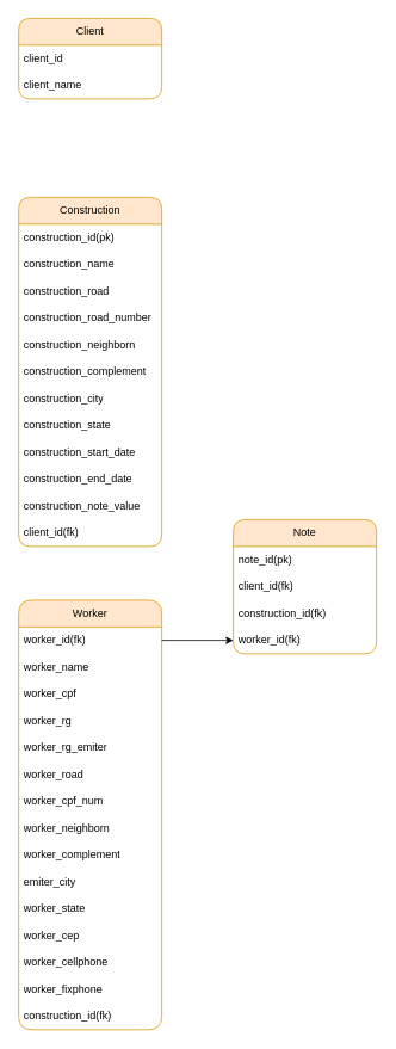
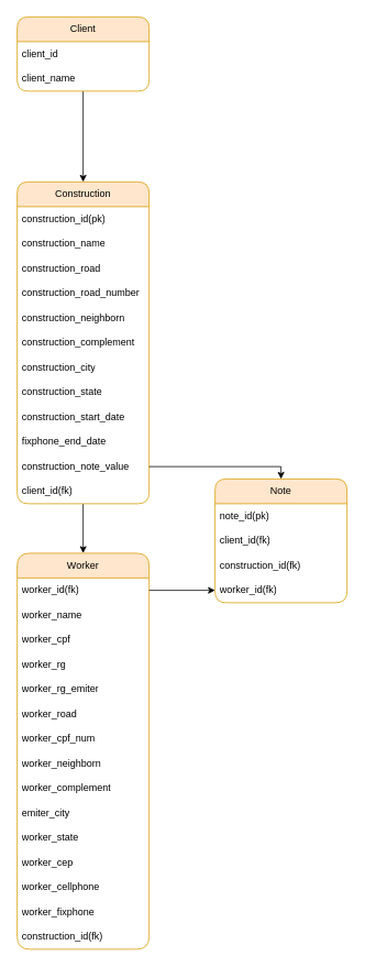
  <mxCell id="0" />
  <mxCell id="1" parent="0" />
+ <mxCell id="2" value="" style="edgeStyle=orthogonalEdgeStyle;rounded=0;orthogonalLoop=1;jettySize=auto;html=1;entryX=0.5;entryY=0;entryDx=0;entryDy=0;" edge="1" parent="1" source="3" target="7"><mxGeometry relative="1" as="geometry"><Array as="points"><mxPoint x="100" y="190" /><mxPoint x="100" y="190" /></Array></mxGeometry></mxCell>
  <mxCell id="3" value="Client" style="swimlane;fontStyle=0;childLayout=stackLayout;horizontal=1;startSize=30;horizontalStack=0;resizeParent=1;resizeParentMax=0;resizeLast=0;collapsible=1;marginBottom=0;whiteSpace=wrap;html=1;fillColor=#ffe6cc;strokeColor=#d79b00;gradientColor=none;swimlaneFillColor=default;rounded=1;" vertex="1" parent="1"><mxGeometry x="20" y="20" width="160" height="90" as="geometry" /></mxCell>
  <mxCell id="4" value="client_id" style="text;strokeColor=none;fillColor=none;align=left;verticalAlign=middle;spacingLeft=4;spacingRight=4;overflow=hidden;points=[[0,0.5],[1,0.5]];portConstraint=eastwest;rotatable=0;whiteSpace=wrap;html=1;" vertex="1" parent="3"><mxGeometry y="30" width="160" height="30" as="geometry" /></mxCell>
  <mxCell id="5" value="client_name" style="text;strokeColor=none;fillColor=none;align=left;verticalAlign=middle;spacingLeft=4;spacingRight=4;overflow=hidden;points=[[0,0.5],[1,0.5]];portConstraint=eastwest;rotatable=0;whiteSpace=wrap;html=1;" vertex="1" parent="3"><mxGeometry y="60" width="160" height="30" as="geometry" /></mxCell>
+ <mxCell id="6" value="" style="edgeStyle=orthogonalEdgeStyle;rounded=0;orthogonalLoop=1;jettySize=auto;html=1;" edge="1" parent="1" source="7" target="20"><mxGeometry relative="1" as="geometry" /></mxCell>
  <mxCell id="7" value="Construction" style="swimlane;fontStyle=0;childLayout=stackLayout;horizontal=1;startSize=30;horizontalStack=0;resizeParent=1;resizeParentMax=0;resizeLast=0;collapsible=1;marginBottom=0;whiteSpace=wrap;html=1;fillColor=#ffe6cc;strokeColor=#d79b00;gradientColor=none;swimlaneFillColor=default;rounded=1;labelBackgroundColor=none;labelBorderColor=none;textShadow=0;" vertex="1" parent="1"><mxGeometry x="20" y="220" width="160" height="390" as="geometry"><mxRectangle x="160" y="300" width="60" height="30" as="alternateBounds" /></mxGeometry></mxCell>
  <mxCell id="8" value="construction_id(pk)" style="text;strokeColor=none;fillColor=none;align=left;verticalAlign=middle;spacingLeft=4;spacingRight=4;overflow=hidden;points=[[0,0.5],[1,0.5]];portConstraint=eastwest;rotatable=0;whiteSpace=wrap;html=1;" vertex="1" parent="7"><mxGeometry y="30" width="160" height="30" as="geometry" /></mxCell>
  <mxCell id="9" value="construction_name" style="text;strokeColor=none;fillColor=none;align=left;verticalAlign=middle;spacingLeft=4;spacingRight=4;overflow=hidden;points=[[0,0.5],[1,0.5]];portConstraint=eastwest;rotatable=0;whiteSpace=wrap;html=1;labelBackgroundColor=none;labelBorderColor=none;" vertex="1" parent="7"><mxGeometry y="60" width="160" height="30" as="geometry" /></mxCell>
  <mxCell id="10" value="construction_road" style="text;strokeColor=none;fillColor=none;align=left;verticalAlign=middle;spacingLeft=4;spacingRight=4;overflow=hidden;points=[[0,0.5],[1,0.5]];portConstraint=eastwest;rotatable=0;whiteSpace=wrap;html=1;" vertex="1" parent="7"><mxGeometry y="90" width="160" height="30" as="geometry" /></mxCell>
  <mxCell id="11" value="construction_road_&lt;span style=&quot;background-color: transparent; color: light-dark(rgb(0, 0, 0), rgb(255, 255, 255));&quot;&gt;number&lt;/span&gt;" style="text;strokeColor=none;fillColor=none;align=left;verticalAlign=middle;spacingLeft=4;spacingRight=4;overflow=hidden;points=[[0,0.5],[1,0.5]];portConstraint=eastwest;rotatable=0;whiteSpace=wrap;html=1;" vertex="1" parent="7"><mxGeometry y="120" width="160" height="30" as="geometry" /></mxCell>
  <mxCell id="12" value="construction_neighborn" style="text;strokeColor=none;fillColor=none;align=left;verticalAlign=middle;spacingLeft=4;spacingRight=4;overflow=hidden;points=[[0,0.5],[1,0.5]];portConstraint=eastwest;rotatable=0;whiteSpace=wrap;html=1;" vertex="1" parent="7"><mxGeometry y="150" width="160" height="30" as="geometry" /></mxCell>
  <mxCell id="13" value="construction_complement" style="text;strokeColor=none;fillColor=none;align=left;verticalAlign=middle;spacingLeft=4;spacingRight=4;overflow=hidden;points=[[0,0.5],[1,0.5]];portConstraint=eastwest;rotatable=0;whiteSpace=wrap;html=1;" vertex="1" parent="7"><mxGeometry y="180" width="160" height="30" as="geometry" /></mxCell>
  <mxCell id="14" value="construction_city" style="text;strokeColor=none;fillColor=none;align=left;verticalAlign=middle;spacingLeft=4;spacingRight=4;overflow=hidden;points=[[0,0.5],[1,0.5]];portConstraint=eastwest;rotatable=0;whiteSpace=wrap;html=1;" vertex="1" parent="7"><mxGeometry y="210" width="160" height="30" as="geometry" /></mxCell>
  <mxCell id="15" value="construction_state" style="text;strokeColor=none;fillColor=none;align=left;verticalAlign=middle;spacingLeft=4;spacingRight=4;overflow=hidden;points=[[0,0.5],[1,0.5]];portConstraint=eastwest;rotatable=0;whiteSpace=wrap;html=1;" vertex="1" parent="7"><mxGeometry y="240" width="160" height="30" as="geometry" /></mxCell>
  <mxCell id="16" value="construction_start_date" style="text;strokeColor=none;fillColor=none;align=left;verticalAlign=middle;spacingLeft=4;spacingRight=4;overflow=hidden;points=[[0,0.5],[1,0.5]];portConstraint=eastwest;rotatable=0;whiteSpace=wrap;html=1;" vertex="1" parent="7"><mxGeometry y="270" width="160" height="30" as="geometry" /></mxCell>
- <mxCell id="17" value="construction_end_date" style="text;strokeColor=none;fillColor=none;align=left;verticalAlign=middle;spacingLeft=4;spacingRight=4;overflow=hidden;points=[[0,0.5],[1,0.5]];portConstraint=eastwest;rotatable=0;whiteSpace=wrap;html=1;" vertex="1" parent="7"><mxGeometry y="300" width="160" height="30" as="geometry" /></mxCell>
+ <mxCell id="17" value="fixphone_end_date" style="text;strokeColor=none;fillColor=none;align=left;verticalAlign=middle;spacingLeft=4;spacingRight=4;overflow=hidden;points=[[0,0.5],[1,0.5]];portConstraint=eastwest;rotatable=0;whiteSpace=wrap;html=1;" vertex="1" parent="7"><mxGeometry y="300" width="160" height="30" as="geometry" /></mxCell>
  <mxCell id="18" value="construction_note_value" style="text;strokeColor=none;fillColor=none;align=left;verticalAlign=middle;spacingLeft=4;spacingRight=4;overflow=hidden;points=[[0,0.5],[1,0.5]];portConstraint=eastwest;rotatable=0;whiteSpace=wrap;html=1;" vertex="1" parent="7"><mxGeometry y="330" width="160" height="30" as="geometry" /></mxCell>
  <mxCell id="19" value="client_id(fk)" style="text;strokeColor=none;fillColor=none;align=left;verticalAlign=middle;spacingLeft=4;spacingRight=4;overflow=hidden;points=[[0,0.5],[1,0.5]];portConstraint=eastwest;rotatable=0;whiteSpace=wrap;html=1;" vertex="1" parent="7"><mxGeometry y="360" width="160" height="30" as="geometry" /></mxCell>
  <mxCell id="20" value="Worker" style="swimlane;fontStyle=0;childLayout=stackLayout;horizontal=1;startSize=30;horizontalStack=0;resizeParent=1;resizeParentMax=0;resizeLast=0;collapsible=1;marginBottom=0;whiteSpace=wrap;html=1;fillColor=#ffe6cc;strokeColor=#d79b00;gradientColor=none;swimlaneFillColor=default;rounded=1;labelBackgroundColor=none;labelBorderColor=none;textShadow=0;arcSize=17;" vertex="1" parent="1"><mxGeometry x="20" y="670" width="160" height="480" as="geometry"><mxRectangle x="160" y="300" width="60" height="30" as="alternateBounds" /></mxGeometry></mxCell>
  <mxCell id="21" value="worker_id(fk)" style="text;strokeColor=none;fillColor=none;align=left;verticalAlign=middle;spacingLeft=4;spacingRight=4;overflow=hidden;points=[[0,0.5],[1,0.5]];portConstraint=eastwest;rotatable=0;whiteSpace=wrap;html=1;" vertex="1" parent="20"><mxGeometry y="30" width="160" height="30" as="geometry" /></mxCell>
  <mxCell id="22" value="worker_name" style="text;strokeColor=none;fillColor=none;align=left;verticalAlign=middle;spacingLeft=4;spacingRight=4;overflow=hidden;points=[[0,0.5],[1,0.5]];portConstraint=eastwest;rotatable=0;whiteSpace=wrap;html=1;labelBackgroundColor=none;labelBorderColor=none;" vertex="1" parent="20"><mxGeometry y="60" width="160" height="30" as="geometry" /></mxCell>
  <mxCell id="23" value="worker_cpf" style="text;strokeColor=none;fillColor=none;align=left;verticalAlign=middle;spacingLeft=4;spacingRight=4;overflow=hidden;points=[[0,0.5],[1,0.5]];portConstraint=eastwest;rotatable=0;whiteSpace=wrap;html=1;" vertex="1" parent="20"><mxGeometry y="90" width="160" height="30" as="geometry" /></mxCell>
  <mxCell id="24" value="worker_rg" style="text;strokeColor=none;fillColor=none;align=left;verticalAlign=middle;spacingLeft=4;spacingRight=4;overflow=hidden;points=[[0,0.5],[1,0.5]];portConstraint=eastwest;rotatable=0;whiteSpace=wrap;html=1;" vertex="1" parent="20"><mxGeometry y="120" width="160" height="30" as="geometry" /></mxCell>
  <mxCell id="25" value="worker_rg_emiter" style="text;strokeColor=none;fillColor=none;align=left;verticalAlign=middle;spacingLeft=4;spacingRight=4;overflow=hidden;points=[[0,0.5],[1,0.5]];portConstraint=eastwest;rotatable=0;whiteSpace=wrap;html=1;" vertex="1" parent="20"><mxGeometry y="150" width="160" height="30" as="geometry" /></mxCell>
  <mxCell id="26" value="worker_road" style="text;strokeColor=none;fillColor=none;align=left;verticalAlign=middle;spacingLeft=4;spacingRight=4;overflow=hidden;points=[[0,0.5],[1,0.5]];portConstraint=eastwest;rotatable=0;whiteSpace=wrap;html=1;" vertex="1" parent="20"><mxGeometry y="180" width="160" height="30" as="geometry" /></mxCell>
  <mxCell id="27" value="worker_cpf_num" style="text;strokeColor=none;fillColor=none;align=left;verticalAlign=middle;spacingLeft=4;spacingRight=4;overflow=hidden;points=[[0,0.5],[1,0.5]];portConstraint=eastwest;rotatable=0;whiteSpace=wrap;html=1;" vertex="1" parent="20"><mxGeometry y="210" width="160" height="30" as="geometry" /></mxCell>
  <mxCell id="28" value="worker_neighborn" style="text;strokeColor=none;fillColor=none;align=left;verticalAlign=middle;spacingLeft=4;spacingRight=4;overflow=hidden;points=[[0,0.5],[1,0.5]];portConstraint=eastwest;rotatable=0;whiteSpace=wrap;html=1;" vertex="1" parent="20"><mxGeometry y="240" width="160" height="30" as="geometry" /></mxCell>
  <mxCell id="29" value="worker_complement" style="text;strokeColor=none;fillColor=none;align=left;verticalAlign=middle;spacingLeft=4;spacingRight=4;overflow=hidden;points=[[0,0.5],[1,0.5]];portConstraint=eastwest;rotatable=0;whiteSpace=wrap;html=1;" vertex="1" parent="20"><mxGeometry y="270" width="160" height="30" as="geometry" /></mxCell>
  <mxCell id="30" value="emiter_city" style="text;strokeColor=none;fillColor=none;align=left;verticalAlign=middle;spacingLeft=4;spacingRight=4;overflow=hidden;points=[[0,0.5],[1,0.5]];portConstraint=eastwest;rotatable=0;whiteSpace=wrap;html=1;" vertex="1" parent="20"><mxGeometry y="300" width="160" height="30" as="geometry" /></mxCell>
  <mxCell id="31" value="worker_state" style="text;strokeColor=none;fillColor=none;align=left;verticalAlign=middle;spacingLeft=4;spacingRight=4;overflow=hidden;points=[[0,0.5],[1,0.5]];portConstraint=eastwest;rotatable=0;whiteSpace=wrap;html=1;" vertex="1" parent="20"><mxGeometry y="330" width="160" height="30" as="geometry" /></mxCell>
  <mxCell id="32" value="worker_cep" style="text;strokeColor=none;fillColor=none;align=left;verticalAlign=middle;spacingLeft=4;spacingRight=4;overflow=hidden;points=[[0,0.5],[1,0.5]];portConstraint=eastwest;rotatable=0;whiteSpace=wrap;html=1;" vertex="1" parent="20"><mxGeometry y="360" width="160" height="30" as="geometry" /></mxCell>
  <mxCell id="33" value="worker_cellphone" style="text;strokeColor=none;fillColor=none;align=left;verticalAlign=middle;spacingLeft=4;spacingRight=4;overflow=hidden;points=[[0,0.5],[1,0.5]];portConstraint=eastwest;rotatable=0;whiteSpace=wrap;html=1;" vertex="1" parent="20"><mxGeometry y="390" width="160" height="30" as="geometry" /></mxCell>
  <mxCell id="34" value="worker_fixphone" style="text;strokeColor=none;fillColor=none;align=left;verticalAlign=middle;spacingLeft=4;spacingRight=4;overflow=hidden;points=[[0,0.5],[1,0.5]];portConstraint=eastwest;rotatable=0;whiteSpace=wrap;html=1;" vertex="1" parent="20"><mxGeometry y="420" width="160" height="30" as="geometry" /></mxCell>
  <mxCell id="35" value="construction_id(fk)" style="text;strokeColor=none;fillColor=none;align=left;verticalAlign=middle;spacingLeft=4;spacingRight=4;overflow=hidden;points=[[0,0.5],[1,0.5]];portConstraint=eastwest;rotatable=0;whiteSpace=wrap;html=1;" vertex="1" parent="20"><mxGeometry y="450" width="160" height="30" as="geometry" /></mxCell>
  <mxCell id="36" value="Note" style="swimlane;fontStyle=0;childLayout=stackLayout;horizontal=1;startSize=30;horizontalStack=0;resizeParent=1;resizeParentMax=0;resizeLast=0;collapsible=1;marginBottom=0;whiteSpace=wrap;html=1;fillColor=#ffe6cc;strokeColor=#d79b00;gradientColor=none;swimlaneFillColor=default;rounded=1;labelBackgroundColor=none;labelBorderColor=none;textShadow=0;" vertex="1" parent="1"><mxGeometry x="260" y="580" width="160" height="150" as="geometry"><mxRectangle x="160" y="300" width="60" height="30" as="alternateBounds" /></mxGeometry></mxCell>
  <mxCell id="37" value="note_id(pk)" style="text;strokeColor=none;fillColor=none;align=left;verticalAlign=middle;spacingLeft=4;spacingRight=4;overflow=hidden;points=[[0,0.5],[1,0.5]];portConstraint=eastwest;rotatable=0;whiteSpace=wrap;html=1;" vertex="1" parent="36"><mxGeometry y="30" width="160" height="30" as="geometry" /></mxCell>
  <mxCell id="38" value="client_id(fk)" style="text;strokeColor=none;fillColor=none;align=left;verticalAlign=middle;spacingLeft=4;spacingRight=4;overflow=hidden;points=[[0,0.5],[1,0.5]];portConstraint=eastwest;rotatable=0;whiteSpace=wrap;html=1;labelBackgroundColor=none;labelBorderColor=none;" vertex="1" parent="36"><mxGeometry y="60" width="160" height="30" as="geometry" /></mxCell>
  <mxCell id="39" value="construction_id(fk)" style="text;strokeColor=none;fillColor=none;align=left;verticalAlign=middle;spacingLeft=4;spacingRight=4;overflow=hidden;points=[[0,0.5],[1,0.5]];portConstraint=eastwest;rotatable=0;whiteSpace=wrap;html=1;" vertex="1" parent="36"><mxGeometry y="90" width="160" height="30" as="geometry" /></mxCell>
  <mxCell id="40" value="worker_id(fk)" style="text;strokeColor=none;fillColor=none;align=left;verticalAlign=middle;spacingLeft=4;spacingRight=4;overflow=hidden;points=[[0,0.5],[1,0.5]];portConstraint=eastwest;rotatable=0;whiteSpace=wrap;html=1;" vertex="1" parent="36"><mxGeometry y="120" width="160" height="30" as="geometry" /></mxCell>
  <mxCell id="41" value="" style="endArrow=classic;html=1;rounded=0;exitX=1;exitY=0.5;exitDx=0;exitDy=0;entryX=0;entryY=0.5;entryDx=0;entryDy=0;" edge="1" parent="1" source="21" target="40"><mxGeometry width="50" height="50" relative="1" as="geometry"><mxPoint x="280" y="710" as="sourcePoint" /><mxPoint x="330" y="660" as="targetPoint" /></mxGeometry></mxCell>
+ <mxCell id="42" value="" style="endArrow=classic;html=1;rounded=0;exitX=1;exitY=0.5;exitDx=0;exitDy=0;entryX=0.5;entryY=0;entryDx=0;entryDy=0;" edge="1" parent="1" source="18" target="36"><mxGeometry width="50" height="50" relative="1" as="geometry"><mxPoint x="270" y="500" as="sourcePoint" /><mxPoint x="320" y="450" as="targetPoint" /><Array as="points"><mxPoint x="340" y="565" /></Array></mxGeometry></mxCell>
